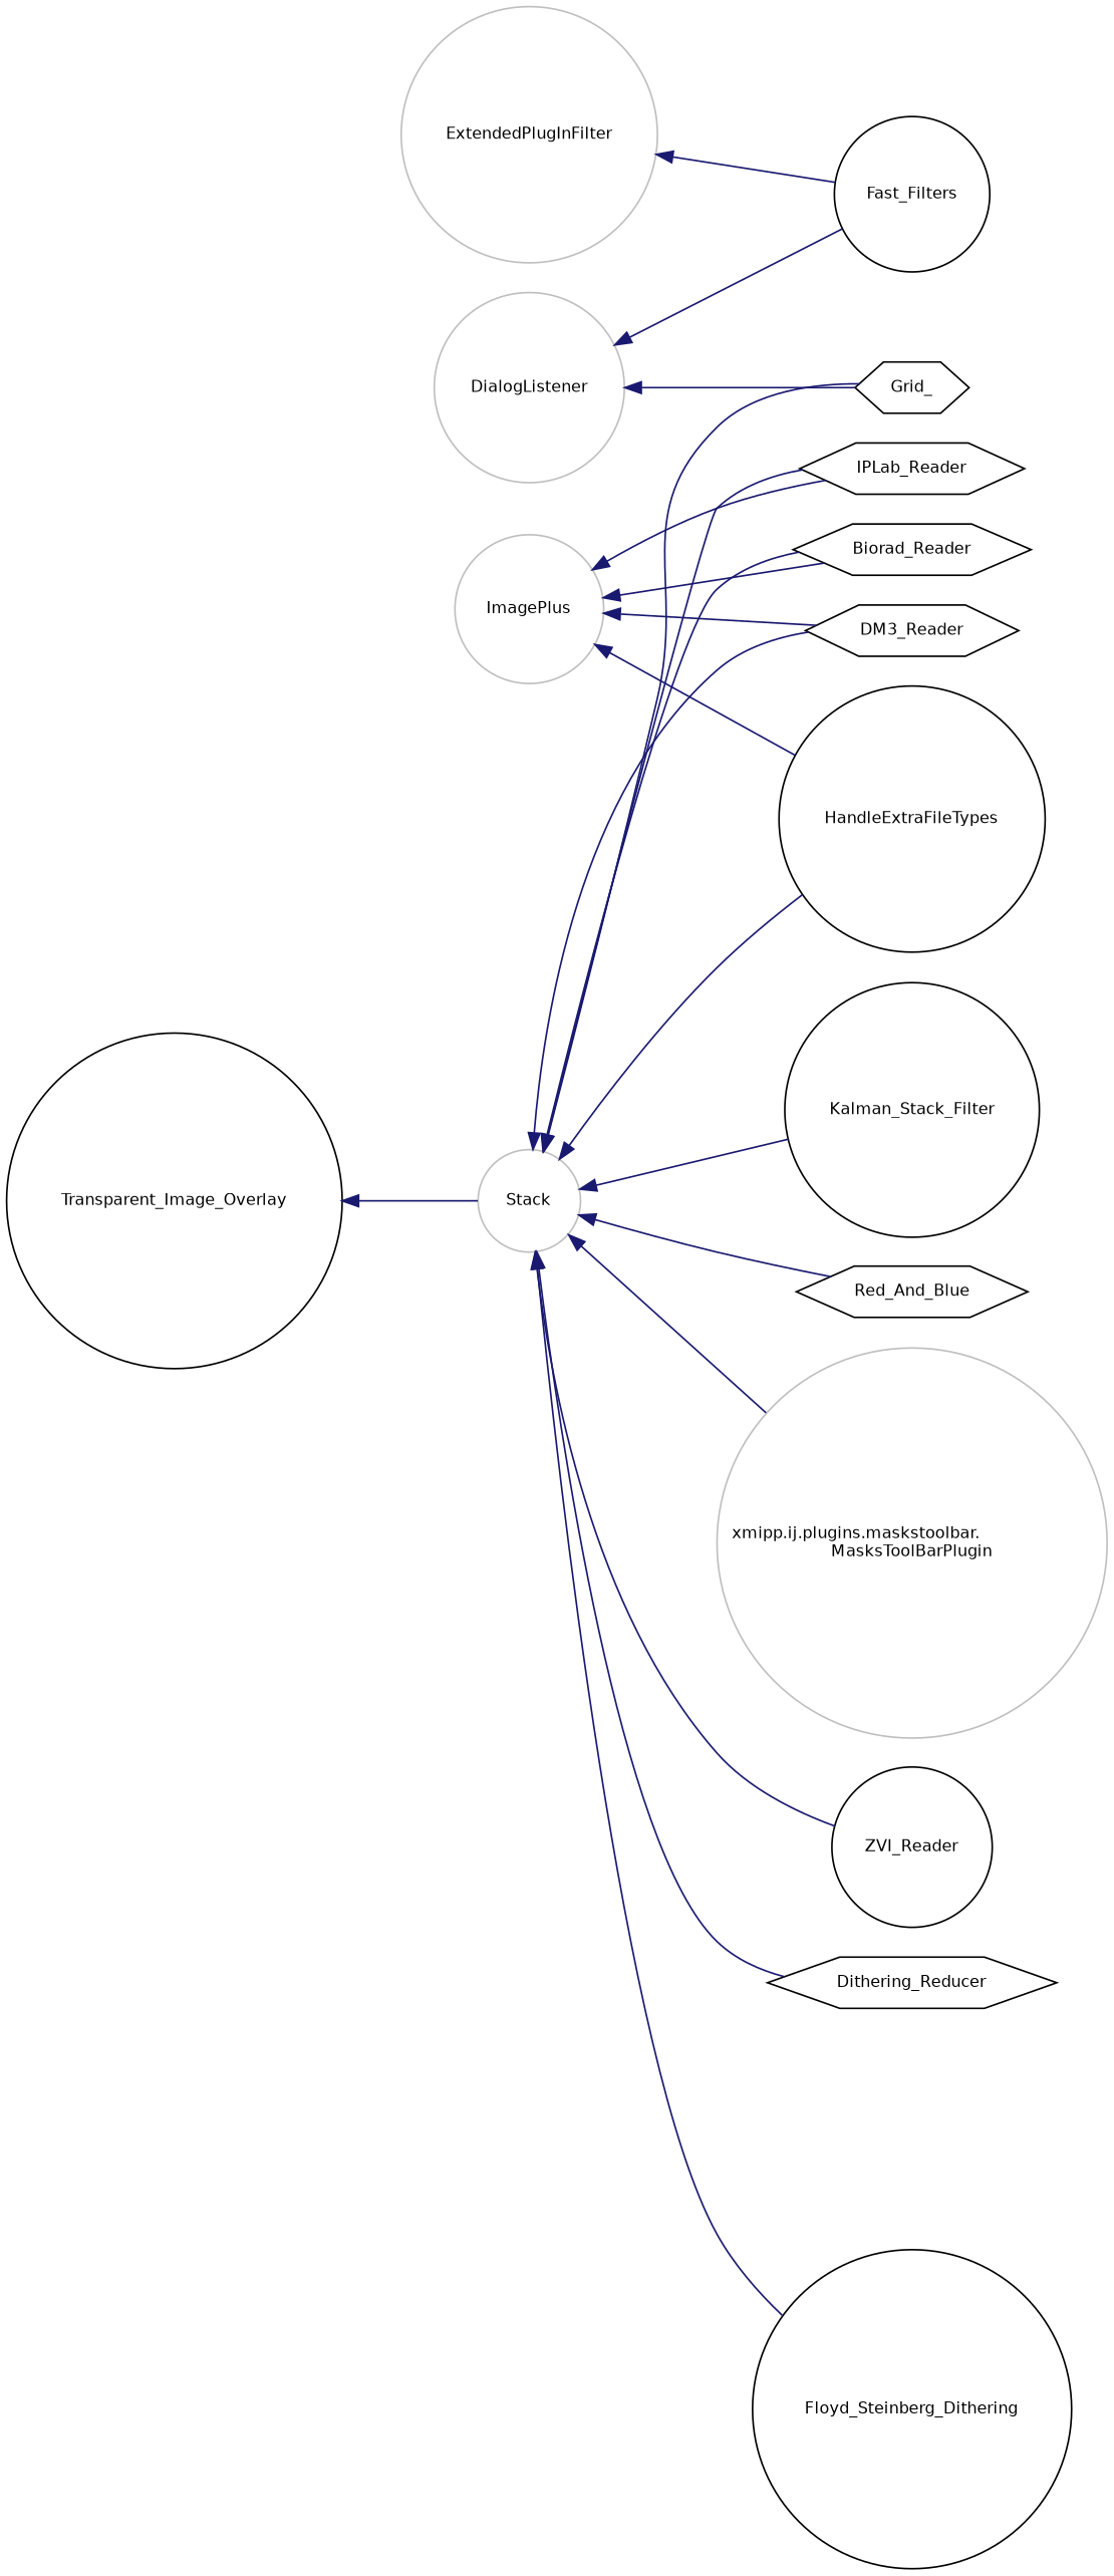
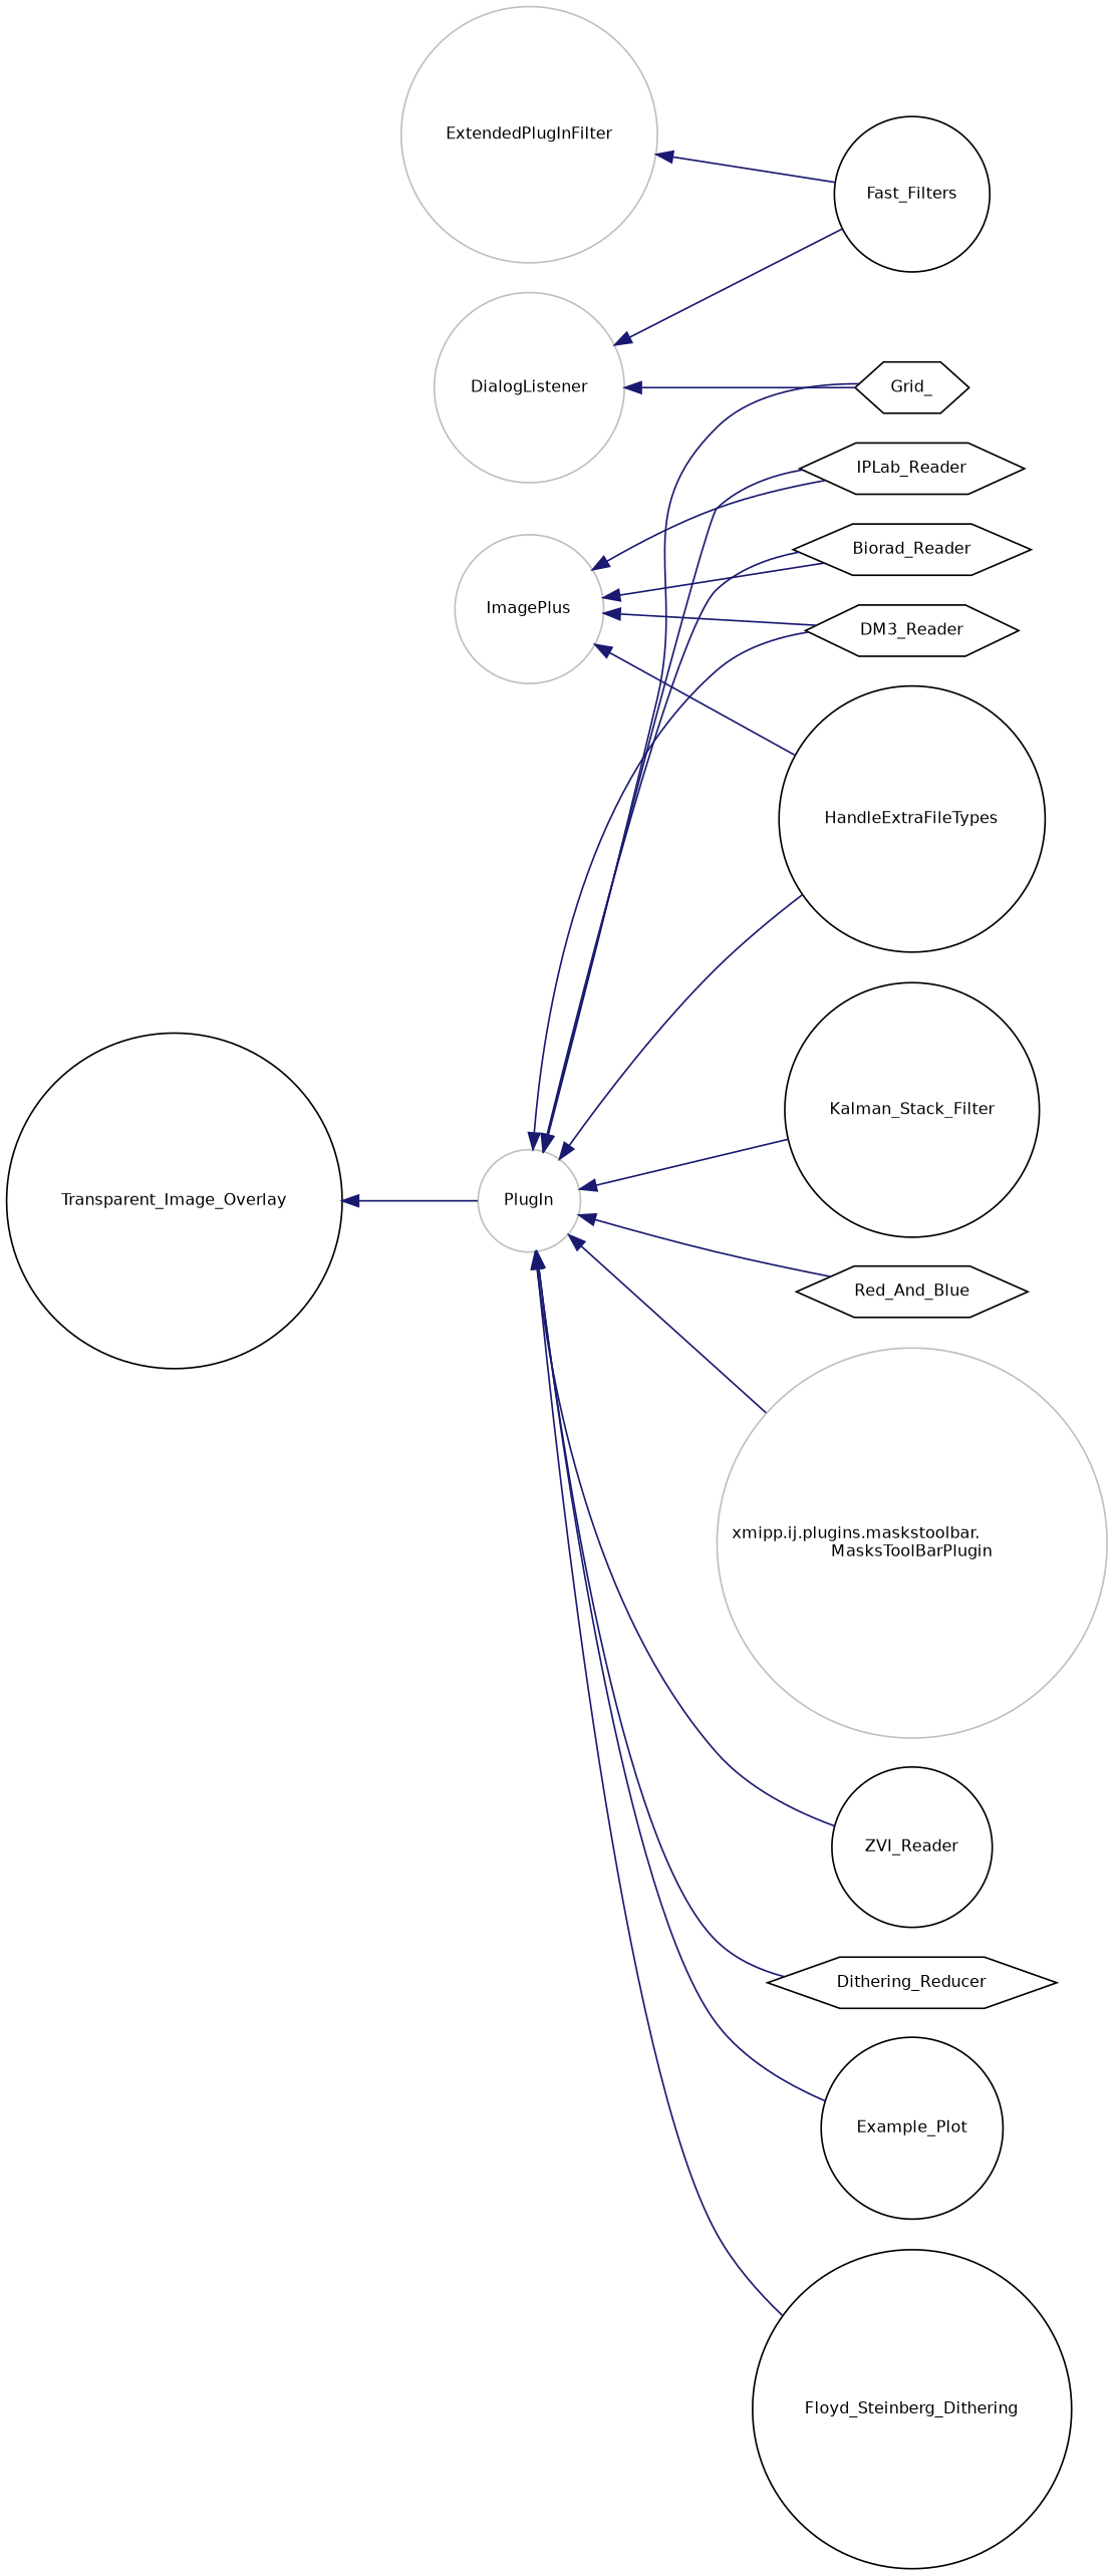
  digraph {
    rankdir=LR
    node [color=black fillcolor=white fontname=Helvetica fontsize=10 shape=circle style=filled]
    edge [color=midnightblue dir=back fontname=Helvetica fontsize=10 labelfontname=Helvetica labelfontsize=10 style=solid]
    n1 [color=grey75 height=0.2 label=DialogListener width=0.4]
    n2 [height=0.2 label=Fast_Filters width=0.4]
    n3 [height=0.2 label=Grid_ shape=hexagon width=0.4]
    n4 [color=grey75 height=0.2 label=ExtendedPlugInFilter width=0.4]
    n5 [color=grey75 height=0.2 label=ImagePlus width=0.4]
    n6 [height=0.2 label=Biorad_Reader shape=hexagon width=0.4]
    n7 [height=0.2 label=DM3_Reader shape=hexagon width=0.4]
    n8 [height=0.2 label=HandleExtraFileTypes width=0.4]
    n9 [height=0.2 label=IPLab_Reader shape=hexagon width=0.4]
-   n10 [color=grey75 height=0.2 label=Stack width=0.4]
+   n10 [color=grey75 height=0.2 label=PlugIn width=0.4]
    n11 [height=0.2 label=Dithering_Reducer shape=hexagon width=0.4]
+   n12 [height=0.2 label=Example_Plot width=0.4]
    n13 [height=0.2 label=Floyd_Steinberg_Dithering width=0.4]
    n14 [height=0.2 label=Kalman_Stack_Filter width=0.4]
    n15 [height=0.2 label=Red_And_Blue shape=hexagon width=0.4]
    n16 [color=grey75 height=0.2 label="xmipp.ij.plugins.maskstoolbar.\lMasksToolBarPlugin" width=0.4]
    n17 [height=0.2 label=ZVI_Reader width=0.4]
    n18 [height=0.2 label=Transparent_Image_Overlay width=0.4]
    n1 -> n2
    n1 -> n3
    n4 -> n2
    n5 -> n6
    n5 -> n7
    n5 -> n8
    n5 -> n9
    n10 -> n3
    n10 -> n6
    n10 -> n7
    n10 -> n8
    n10 -> n9
    n10 -> n11
+   n10 -> n12
    n10 -> n13
    n10 -> n14
    n10 -> n15
    n10 -> n16
    n10 -> n17
    n18 -> n10
  }
